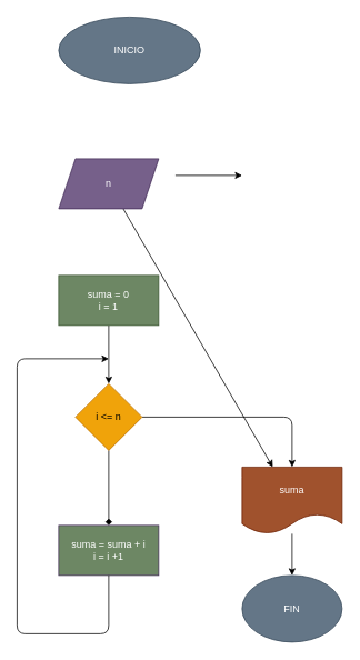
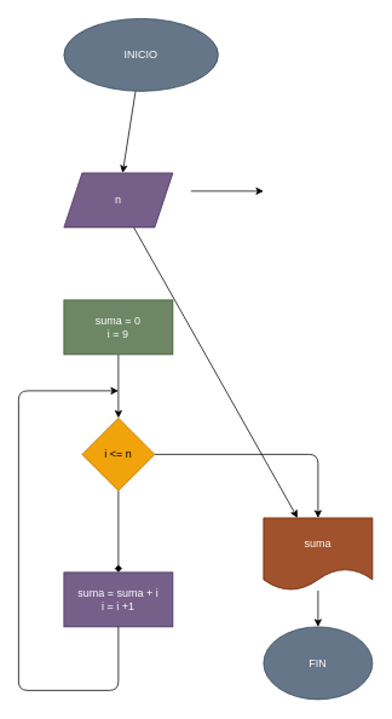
  <mxCell id="0" />
  <mxCell id="1" parent="0" />
+ <mxCell id="2" value="" style="edgeStyle=none;html=1;" parent="1" source="3" target="5" edge="1"><mxGeometry relative="1" as="geometry" /></mxCell>
  <mxCell id="3" value="INICIO" style="ellipse;whiteSpace=wrap;html=1;fillColor=#647687;fontColor=#ffffff;strokeColor=#314354;" parent="1" vertex="1"><mxGeometry x="70" y="20" width="170" height="80" as="geometry" /></mxCell>
  <mxCell id="4" value="" style="edgeStyle=none;html=1;" parent="1" source="5" target="13" edge="1"><mxGeometry relative="1" as="geometry" /></mxCell>
  <mxCell id="5" value="n" style="shape=parallelogram;perimeter=parallelogramPerimeter;whiteSpace=wrap;html=1;fixedSize=1;fillColor=#76608a;fontColor=#ffffff;strokeColor=#432D57;" parent="1" vertex="1"><mxGeometry x="70" y="190" width="120" height="60" as="geometry" /></mxCell>
  <mxCell id="6" value="" style="edgeStyle=none;html=1;" parent="1" source="7" target="10" edge="1"><mxGeometry relative="1" as="geometry" /></mxCell>
- <mxCell id="7" value="suma = 0&lt;br&gt;i = 1" style="whiteSpace=wrap;html=1;fillColor=#6d8764;fontColor=#ffffff;strokeColor=#3A5431;" parent="1" vertex="1"><mxGeometry x="70" y="330" width="120" height="60" as="geometry" /></mxCell>
+ <mxCell id="7" value="suma = 0&lt;br&gt;i = 9" style="whiteSpace=wrap;html=1;fillColor=#6d8764;fontColor=#ffffff;strokeColor=#3A5431;" parent="1" vertex="1"><mxGeometry x="70" y="330" width="120" height="60" as="geometry" /></mxCell>
  <mxCell id="8" value="" style="edgeStyle=none;html=1;endArrow=diamond;" parent="1" source="10" target="11" edge="1"><mxGeometry relative="1" as="geometry" /></mxCell>
  <mxCell id="9" value="" style="edgeStyle=none;html=1;" parent="1" source="10" target="13" edge="1"><mxGeometry relative="1" as="geometry"><Array as="points"><mxPoint x="350" y="500" /></Array></mxGeometry></mxCell>
  <mxCell id="10" value="i &amp;lt;= n" style="rhombus;whiteSpace=wrap;html=1;fillColor=#f0a30a;fontColor=#000000;strokeColor=#BD7000;" parent="1" vertex="1"><mxGeometry x="90" y="460" width="80" height="80" as="geometry" /></mxCell>
- <mxCell id="11" value="suma = suma + i&lt;br&gt;i = i +1" style="whiteSpace=wrap;html=1;fillColor=#6d8764;fontColor=#ffffff;strokeColor=#432D57;" parent="1" vertex="1"><mxGeometry x="70" y="630" width="120" height="60" as="geometry" /></mxCell>
+ <mxCell id="11" value="suma = suma + i&lt;br&gt;i = i +1" style="whiteSpace=wrap;html=1;fillColor=#76608a;fontColor=#ffffff;strokeColor=#432D57;" parent="1" vertex="1"><mxGeometry x="70" y="630" width="120" height="60" as="geometry" /></mxCell>
  <mxCell id="12" value="" style="edgeStyle=none;html=1;" parent="1" source="13" target="14" edge="1"><mxGeometry relative="1" as="geometry" /></mxCell>
- <mxCell id="13" value="suma" style="shape=document;whiteSpace=wrap;html=1;boundedLbl=1;fillColor=#a0522d;fontColor=#ffffff;strokeColor=#6D1F00;" parent="1" vertex="1"><mxGeometry x="290" y="560" width="120" height="80" as="geometry" /></mxCell>
+ <mxCell id="13" value="suma" style="shape=document;whiteSpace=wrap;html=1;boundedLbl=1;fillColor=#a0522d;fontColor=#ffffff;strokeColor=#6D1F00;" parent="1" vertex="1"><mxGeometry x="290" y="570" width="120" height="80" as="geometry" /></mxCell>
  <mxCell id="14" value="FIN" style="ellipse;whiteSpace=wrap;html=1;fillColor=#647687;fontColor=#ffffff;strokeColor=#314354;" parent="1" vertex="1"><mxGeometry x="290" y="690" width="120" height="80" as="geometry" /></mxCell>
  <mxCell id="15" value="" style="endArrow=classic;html=1;" parent="1" edge="1"><mxGeometry width="50" height="50" relative="1" as="geometry"><mxPoint x="130" y="690" as="sourcePoint" /><mxPoint x="130" y="430" as="targetPoint" /><Array as="points"><mxPoint x="130" y="760" /><mxPoint x="20" y="760" /><mxPoint x="20" y="430" /></Array></mxGeometry></mxCell>
  <mxCell id="16" value="" style="edgeStyle=none;orthogonalLoop=1;jettySize=auto;html=1;" edge="1" parent="1"><mxGeometry width="80" relative="1" as="geometry"><mxPoint x="210" y="210" as="sourcePoint" /><mxPoint x="290" y="210" as="targetPoint" /><Array as="points" /></mxGeometry></mxCell>
